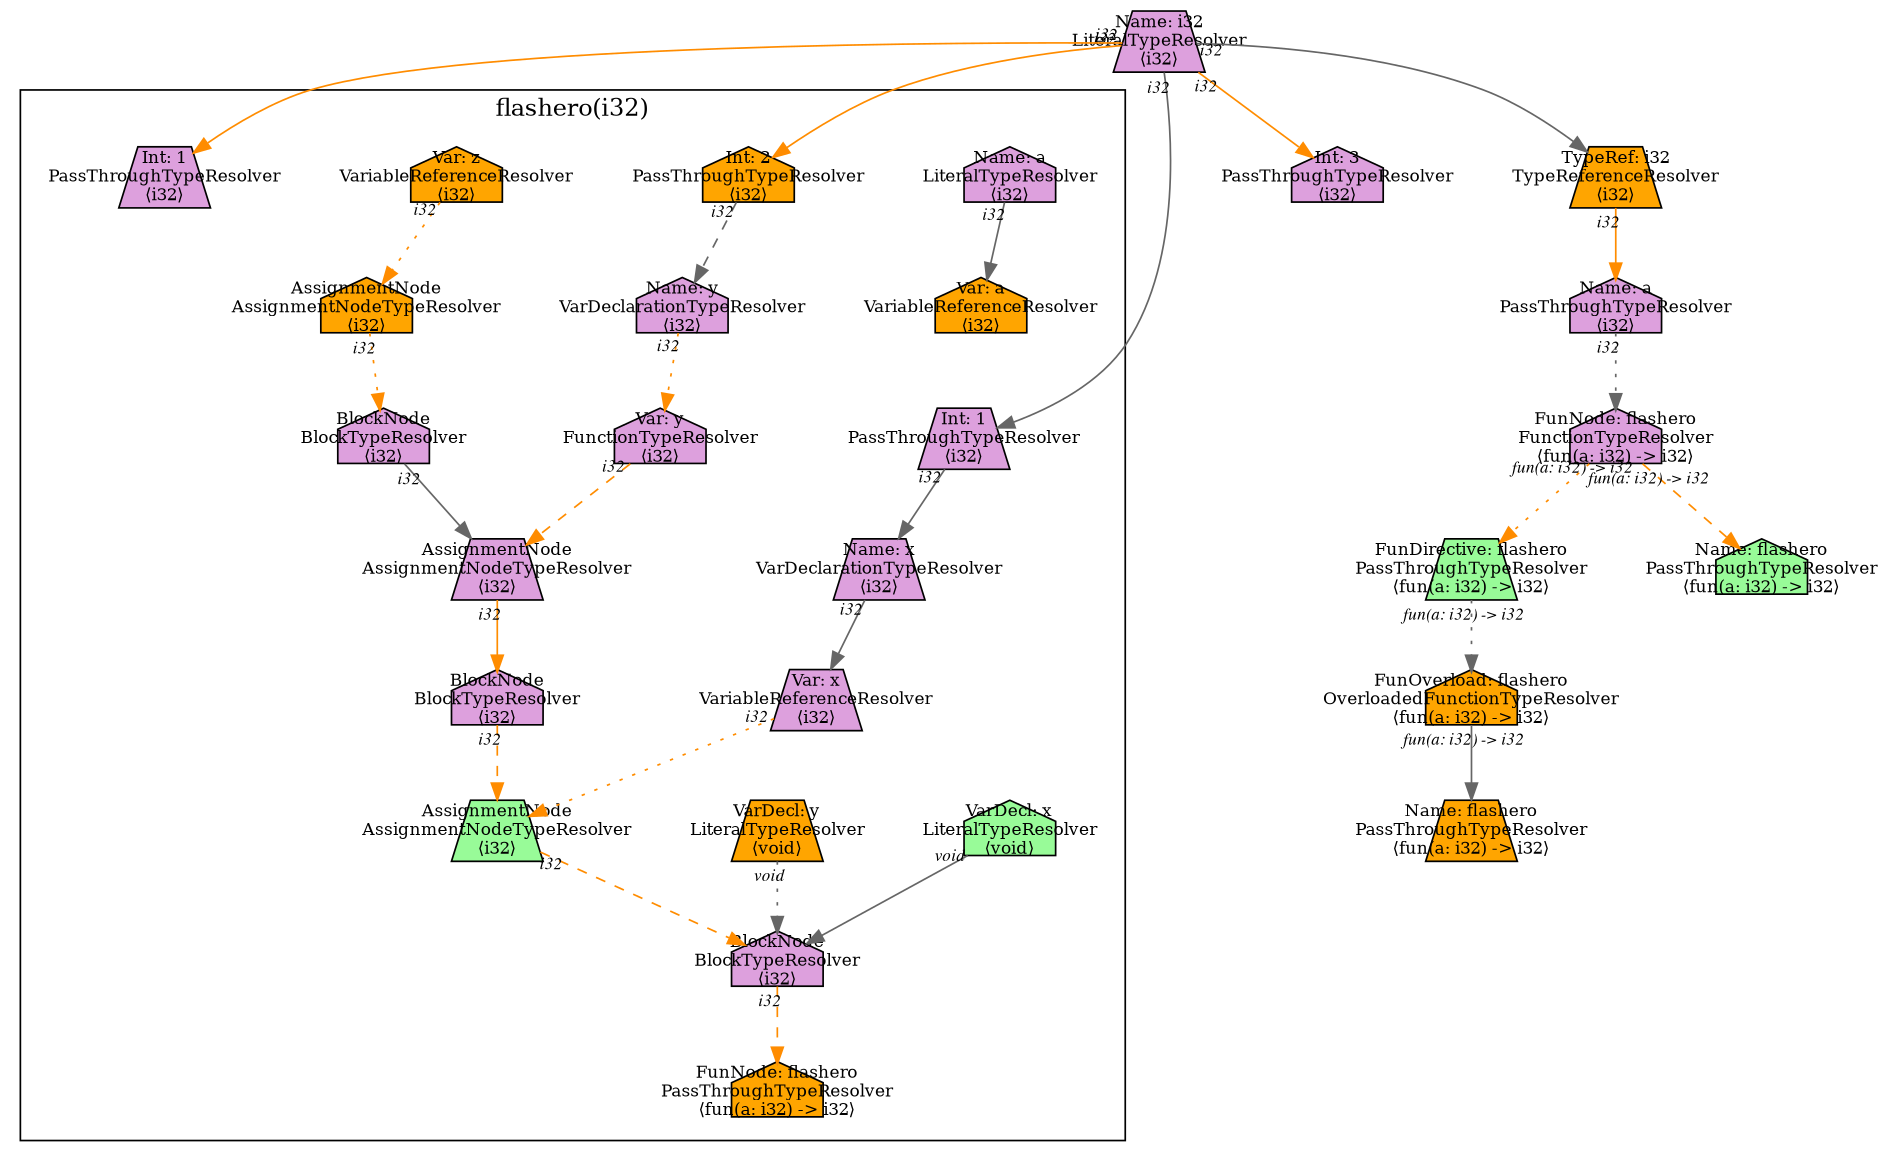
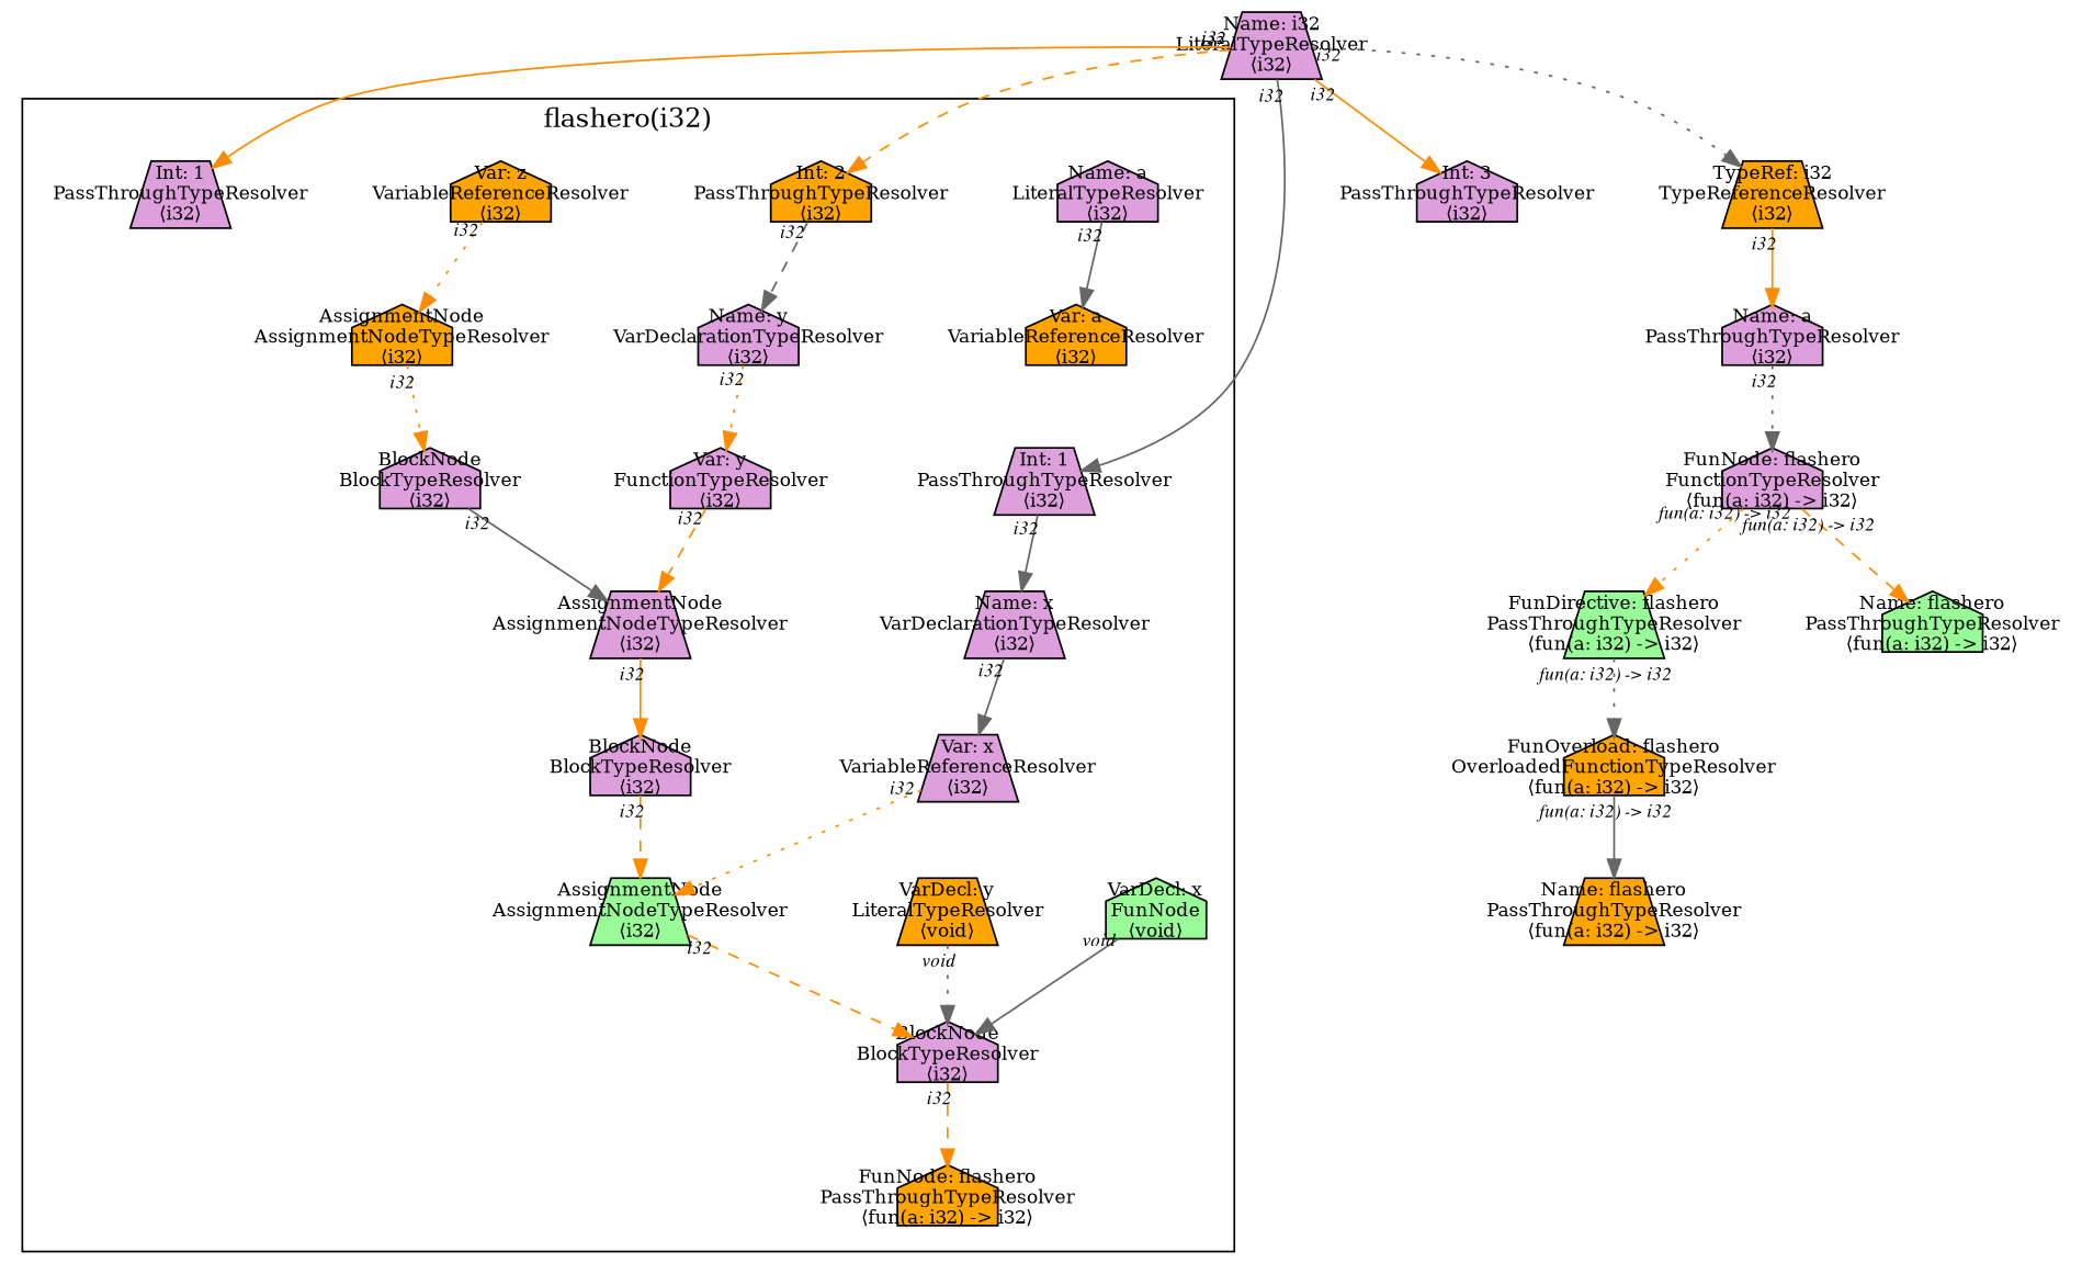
  digraph {
    node [fillcolor=plum fixedsize=shape fontsize=10 shape=house style=filled]
    edge [color=darkorange fontname="times  italic" fontsize=10 labeldistance=1 style=solid taillabel=i32]
    n1 [label="Name: a\nLiteralTypeResolver\n⟨i32⟩"]
    n2 [fillcolor=orange label="Var: a\nVariableReferenceResolver\n⟨i32⟩"]
    n3 [label="BlockNode\nBlockTypeResolver\n⟨i32⟩"]
    n4 [fillcolor=orange label="FunNode: flashero\nPassThroughTypeResolver\n⟨fun(a: i32) -> i32⟩"]
-   n5 [fillcolor=palegreen label="VarDecl: x\nLiteralTypeResolver\n⟨void⟩"]
+   n5 [fillcolor=palegreen label="VarDecl: x\nFunNode\n⟨void⟩"]
    n6 [label="Name: x\nVarDeclarationTypeResolver\n⟨i32⟩" shape=trapezium]
    n7 [label="Var: x\nVariableReferenceResolver\n⟨i32⟩" shape=trapezium]
    n8 [label="Int: 1\nPassThroughTypeResolver\n⟨i32⟩" shape=trapezium]
    n9 [fillcolor=orange label="VarDecl: y\nLiteralTypeResolver\n⟨void⟩" shape=trapezium]
    n10 [label="Name: y\nVarDeclarationTypeResolver\n⟨i32⟩"]
    n11 [label="Var: y\nFunctionTypeResolver\n⟨i32⟩"]
    n12 [fillcolor=orange label="Int: 2\nPassThroughTypeResolver\n⟨i32⟩"]
    n13 [fillcolor=palegreen label="AssignmentNode\nAssignmentNodeTypeResolver\n⟨i32⟩" shape=trapezium]
    n14 [label="BlockNode\nBlockTypeResolver\n⟨i32⟩"]
    n15 [label="AssignmentNode\nAssignmentNodeTypeResolver\n⟨i32⟩" shape=trapezium]
    n16 [label="BlockNode\nBlockTypeResolver\n⟨i32⟩"]
    n17 [fillcolor=orange label="AssignmentNode\nAssignmentNodeTypeResolver\n⟨i32⟩"]
    n18 [fillcolor=orange label="Var: z\nVariableReferenceResolver\n⟨i32⟩"]
    n19 [label="Int: 1\nPassThroughTypeResolver\n⟨i32⟩" shape=trapezium]
    n20 [label="Name: i32\nLiteralTypeResolver\n⟨i32⟩" shape=trapezium]
    n21 [label="Int: 3\nPassThroughTypeResolver\n⟨i32⟩"]
    n22 [fillcolor=orange label="TypeRef: i32\nTypeReferenceResolver\n⟨i32⟩" shape=trapezium]
    n23 [label="Name: a\nPassThroughTypeResolver\n⟨i32⟩"]
    n24 [fillcolor=orange label="FunOverload: flashero\nOverloadedFunctionTypeResolver\n⟨fun(a: i32) -> i32⟩"]
    n25 [fillcolor=orange label="Name: flashero\nPassThroughTypeResolver\n⟨fun(a: i32) -> i32⟩" shape=trapezium]
    n26 [fillcolor=palegreen label="FunDirective: flashero\nPassThroughTypeResolver\n⟨fun(a: i32) -> i32⟩" shape=trapezium]
    n27 [label="FunNode: flashero\nFunctionTypeResolver\n⟨fun(a: i32) -> i32⟩"]
    n28 [fillcolor=palegreen label="Name: flashero\nPassThroughTypeResolver\n⟨fun(a: i32) -> i32⟩"]
    subgraph cluster_1 {
      label="flashero(i32)"
      n1
      n2
      n3
      n4
      n5
      n6
      n7
      n8
      n9
      n10
      n11
      n12
      n13
      n14
      n15
      n16
      n17
      n18
      n19
    }
    n1 -> n2 [color=gray40]
    n3 -> n4 [style=dashed]
    n5 -> n3 [color=gray40 taillabel=void]
    n6 -> n7 [color=gray40]
    n7 -> n13 [style=dotted]
    n8 -> n6 [color=gray40]
    n9 -> n3 [color=gray40 style=dotted taillabel=void]
    n10 -> n11 [style=dotted]
    n11 -> n15 [style=dashed]
    n12 -> n10 [color=gray40 style=dashed]
    n13 -> n3 [style=dashed]
    n14 -> n13 [style=dashed]
    n15 -> n14
    n16 -> n15 [color=gray40]
    n17 -> n16 [style=dotted]
    n18 -> n17 [style=dotted]
    n20 -> n8 [color=gray40]
-   n20 -> n12
+   n20 -> n12 [style=dashed]
    n20 -> n19
    n20 -> n21
-   n20 -> n22 [color=gray40]
+   n20 -> n22 [color=gray40 style=dotted]
    n22 -> n23
    n23 -> n27 [color=gray40 style=dotted]
    n24 -> n25 [color=gray40 taillabel="fun(a: i32) -> i32"]
    n26 -> n24 [color=gray40 style=dotted taillabel="fun(a: i32) -> i32"]
    n27 -> n26 [style=dotted taillabel="fun(a: i32) -> i32"]
    n27 -> n28 [style=dashed taillabel="fun(a: i32) -> i32"]
  }
